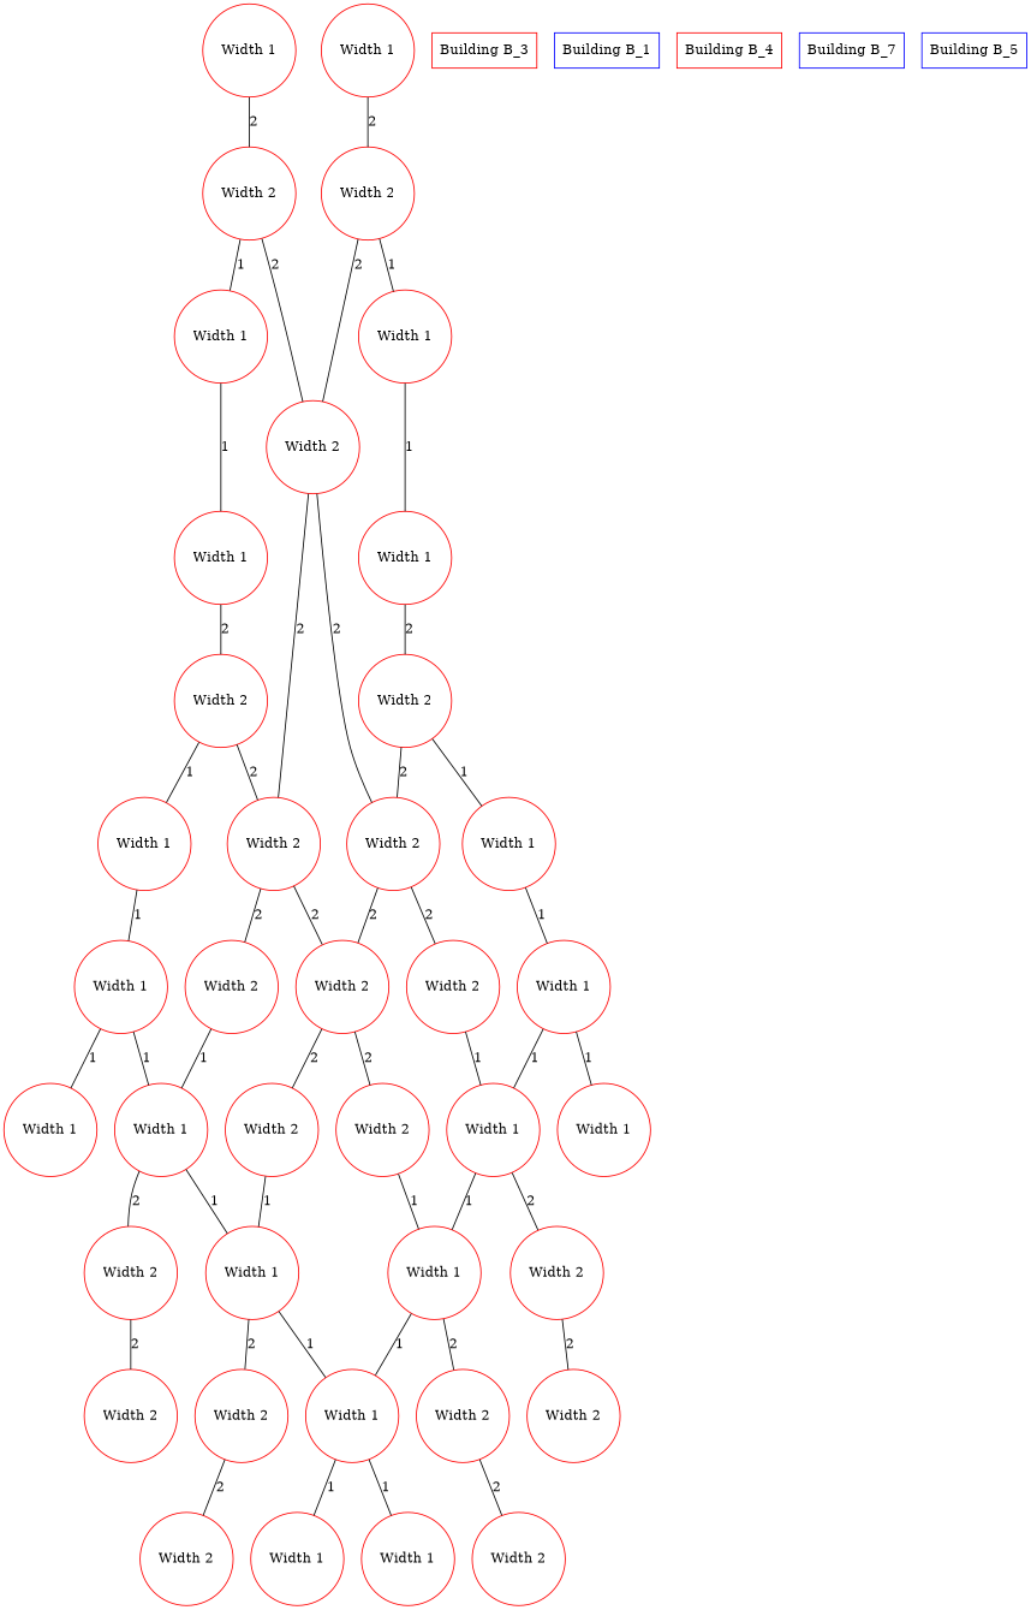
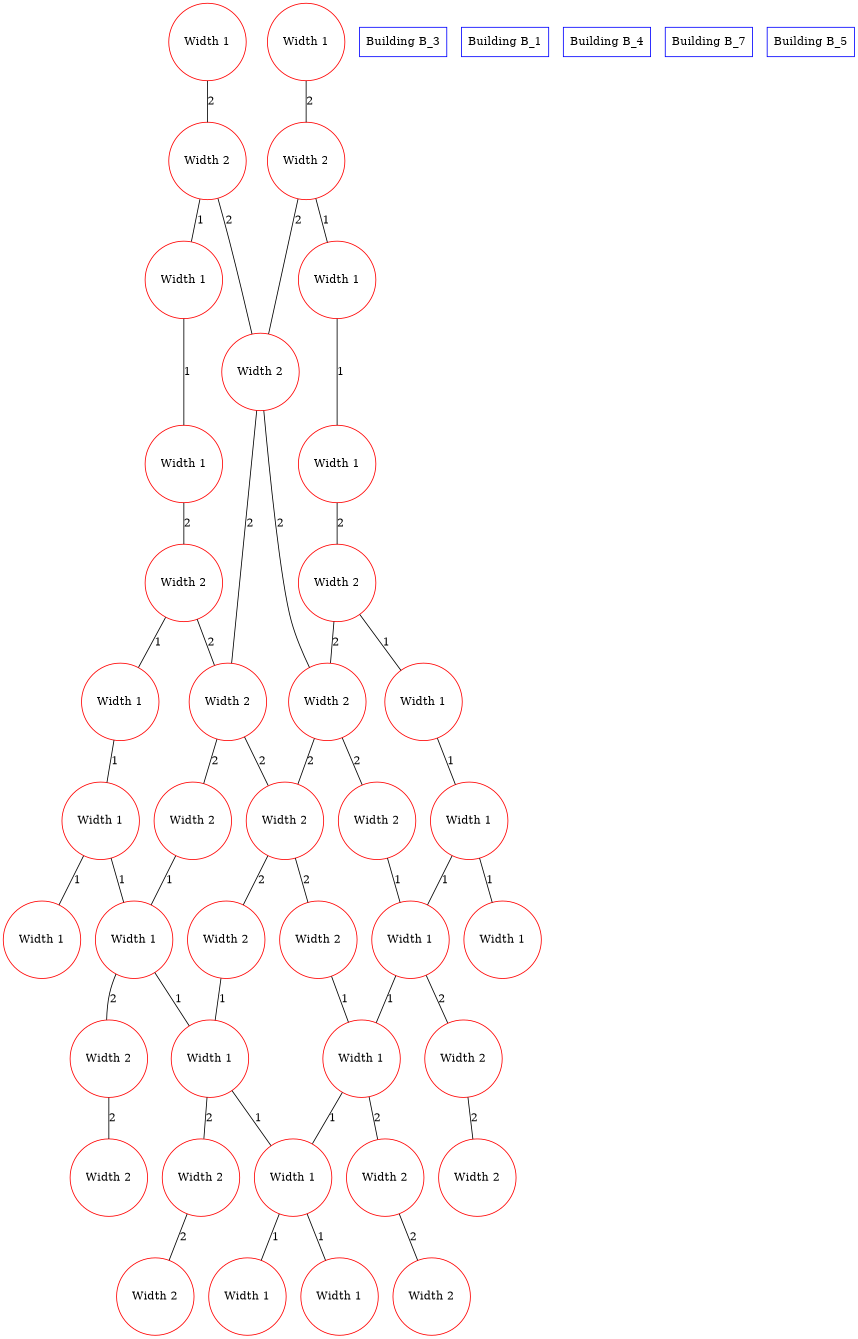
  graph {
    fontname="DejaVu Serif"
    node [color=red fontname="DejaVu Serif" shape=circle]
    edge [fontname="DejaVu Serif"]
    n1 [label="Width 1"]
    n2 [label="Width 2"]
    n3 [label="Width 2"]
    n4 [label="Width 1"]
    n5 [label="Width 2"]
    n6 [label="Width 2"]
    n7 [label="Width 1"]
    n8 [label="Width 2"]
    n9 [label="Width 2"]
    n10 [label="Width 2"]
    n11 [label="Width 2"]
    n12 [label="Width 1"]
    n13 [label="Width 1"]
    n14 [label="Width 2"]
    n15 [label="Width 2"]
    n16 [label="Width 1"]
    n17 [label="Width 1"]
    n18 [label="Width 1"]
    n19 [label="Width 2"]
    n20 [label="Width 1"]
    n21 [label="Width 2"]
    n22 [label="Width 2"]
    n23 [label="Width 1"]
    n24 [label="Width 2"]
    n25 [label="Width 1"]
    n26 [label="Width 1"]
    n27 [label="Width 2"]
    n28 [label="Width 1"]
    n29 [label="Width 1"]
    n30 [label="Width 1"]
    n31 [label="Width 1"]
    n32 [label="Width 2"]
    n33 [label="Width 1"]
    n34 [label="Width 1"]
    n35 [label="Width 1"]
    n36 [label="Width 2"]
    n37 [label="Width 2"]
    n38 [label="Width 2"]
    n39 [label="Width 2"]
-   n40 [label="Building B_3" shape=box]
+   n40 [color=blue label="Building B_3" shape=box]
    n41 [color=blue label="Building B_1" shape=box]
-   n42 [label="Building B_4" shape=box]
+   n42 [color=blue label="Building B_4" shape=box]
    n43 [color=blue label="Building B_7" shape=box]
    n44 [color=blue label="Building B_5" shape=box]
    n1 -- n2 [label=2]
    n2 -- n3 [label=2]
    n2 -- n4 [label=1]
    n3 -- n5 [label=2]
    n3 -- n6 [label=2]
    n4 -- n7 [label=1]
    n5 -- n8 [label=2]
    n5 -- n9 [label=2]
    n6 -- n8 [label=2]
    n6 -- n10 [label=2]
    n7 -- n11 [label=2]
    n8 -- n14 [label=2]
    n8 -- n15 [label=2]
    n9 -- n16 [label=1]
    n10 -- n28 [label=1]
    n11 -- n5 [label=2]
    n11 -- n12 [label=1]
    n12 -- n13 [label=1]
    n13 -- n16 [label=1]
    n13 -- n17 [label=1]
    n14 -- n29 [label=1]
    n15 -- n18 [label=1]
    n16 -- n18 [label=1]
    n16 -- n19 [label=2]
    n18 -- n20 [label=1]
    n18 -- n21 [label=2]
    n19 -- n22 [label=2]
    n20 -- n30 [label=1]
    n20 -- n31 [label=1]
    n21 -- n32 [label=2]
    n23 -- n24 [label=2]
    n24 -- n3 [label=2]
    n24 -- n25 [label=1]
    n25 -- n26 [label=1]
    n26 -- n27 [label=2]
    n27 -- n6 [label=2]
    n27 -- n33 [label=1]
    n28 -- n29 [label=1]
    n28 -- n36 [label=2]
    n29 -- n20 [label=1]
    n29 -- n37 [label=2]
    n33 -- n34 [label=1]
    n34 -- n28 [label=1]
    n34 -- n35 [label=1]
    n36 -- n38 [label=2]
    n37 -- n39 [label=2]
  }
